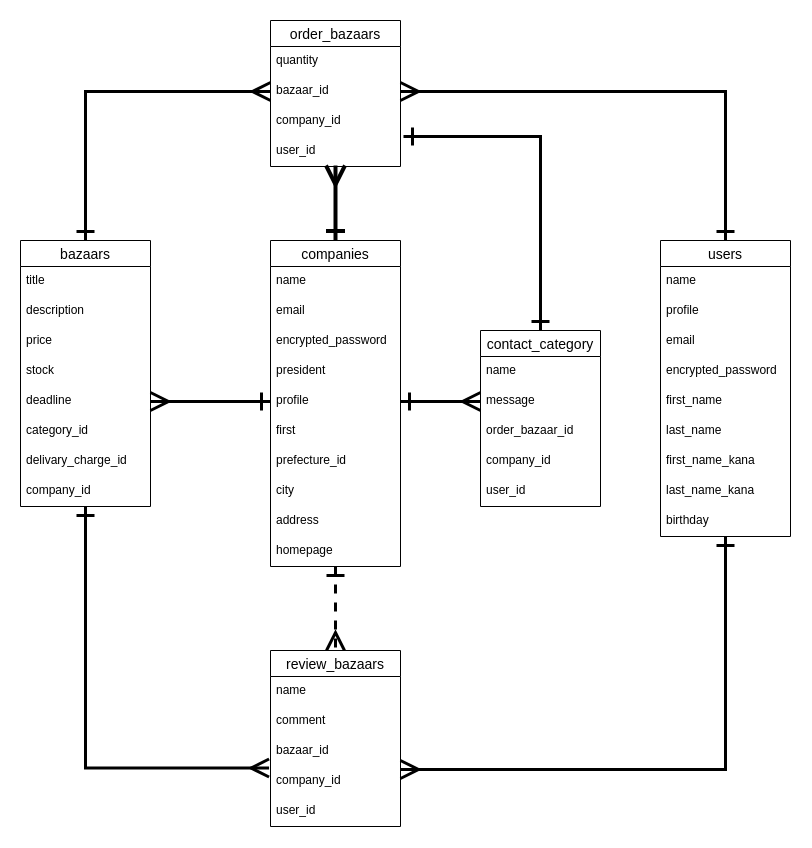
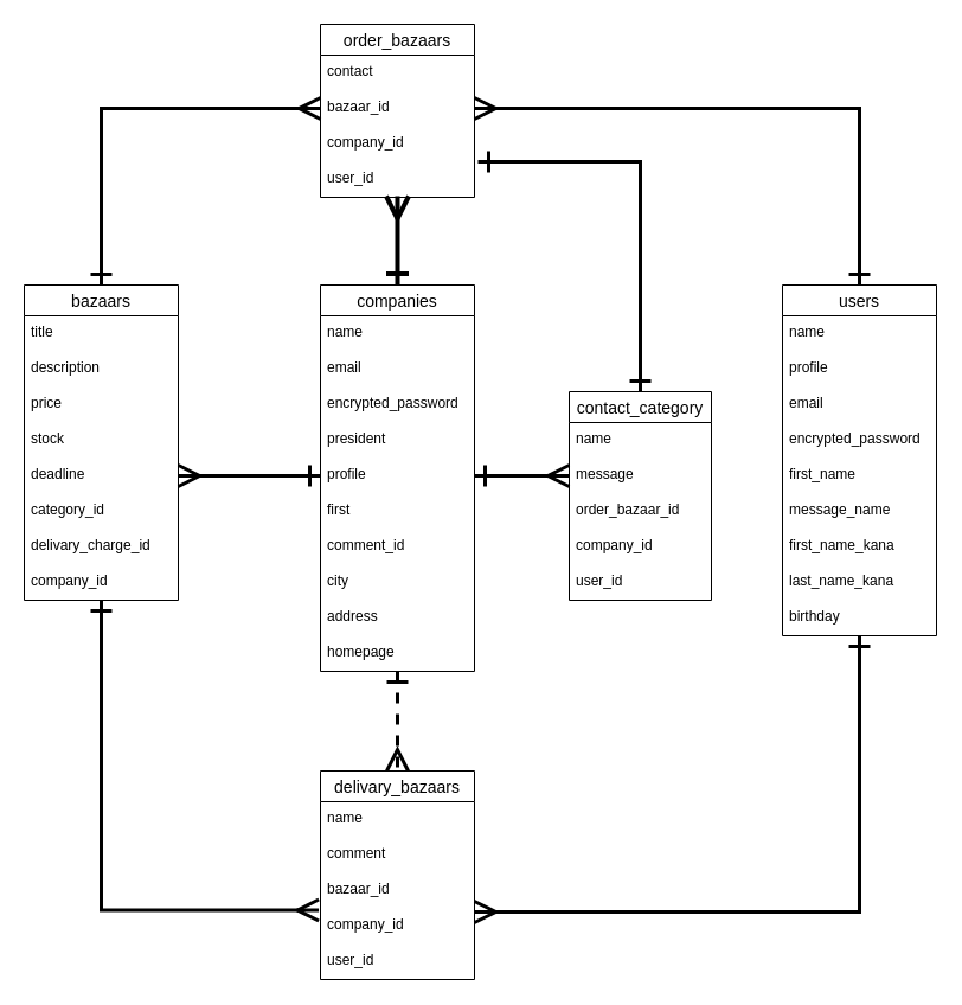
  <mxCell id="0" />
  <mxCell id="1" parent="0" />
  <mxCell id="2" style="edgeStyle=orthogonalEdgeStyle;rounded=0;jumpSize=6;orthogonalLoop=1;jettySize=auto;html=1;entryX=0.5;entryY=0;entryDx=0;entryDy=0;startArrow=ERone;startFill=0;startSize=14;endArrow=ERmany;endFill=0;endSize=14;strokeWidth=3;dashed=1;" parent="1" source="4" target="33" edge="1"><mxGeometry relative="1" as="geometry" /></mxCell>
  <mxCell id="3" style="edgeStyle=orthogonalEdgeStyle;rounded=0;orthogonalLoop=1;jettySize=auto;html=1;entryX=0.5;entryY=0.967;entryDx=0;entryDy=0;entryPerimeter=0;strokeWidth=4;endSize=14;startSize=14;startArrow=ERone;startFill=0;endArrow=ERmany;endFill=0;" parent="1" source="4" target="44" edge="1"><mxGeometry relative="1" as="geometry" /></mxCell>
  <mxCell id="4" value="companies" style="swimlane;fontStyle=0;childLayout=stackLayout;horizontal=1;startSize=26;horizontalStack=0;resizeParent=1;resizeParentMax=0;resizeLast=0;collapsible=1;marginBottom=0;align=center;fontSize=14;" parent="1" vertex="1"><mxGeometry x="270" y="240" width="130" height="326" as="geometry" /></mxCell>
  <mxCell id="5" value="name" style="text;strokeColor=none;fillColor=none;spacingLeft=4;spacingRight=4;overflow=hidden;rotatable=0;points=[[0,0.5],[1,0.5]];portConstraint=eastwest;fontSize=12;" parent="4" vertex="1"><mxGeometry y="26" width="130" height="30" as="geometry" /></mxCell>
  <mxCell id="6" value="email" style="text;strokeColor=none;fillColor=none;spacingLeft=4;spacingRight=4;overflow=hidden;rotatable=0;points=[[0,0.5],[1,0.5]];portConstraint=eastwest;fontSize=12;" parent="4" vertex="1"><mxGeometry y="56" width="130" height="30" as="geometry" /></mxCell>
  <mxCell id="7" value="encrypted_password" style="text;strokeColor=none;fillColor=none;spacingLeft=4;spacingRight=4;overflow=hidden;rotatable=0;points=[[0,0.5],[1,0.5]];portConstraint=eastwest;fontSize=12;" parent="4" vertex="1"><mxGeometry y="86" width="130" height="30" as="geometry" /></mxCell>
  <mxCell id="8" value="president" style="text;strokeColor=none;fillColor=none;spacingLeft=4;spacingRight=4;overflow=hidden;rotatable=0;points=[[0,0.5],[1,0.5]];portConstraint=eastwest;fontSize=12;" parent="4" vertex="1"><mxGeometry y="116" width="130" height="30" as="geometry" /></mxCell>
  <mxCell id="9" value="profile" style="text;strokeColor=none;fillColor=none;spacingLeft=4;spacingRight=4;overflow=hidden;rotatable=0;points=[[0,0.5],[1,0.5]];portConstraint=eastwest;fontSize=12;" parent="4" vertex="1"><mxGeometry y="146" width="130" height="30" as="geometry" /></mxCell>
  <mxCell id="10" value="first" style="text;strokeColor=none;fillColor=none;spacingLeft=4;spacingRight=4;overflow=hidden;rotatable=0;points=[[0,0.5],[1,0.5]];portConstraint=eastwest;fontSize=12;" parent="4" vertex="1"><mxGeometry y="176" width="130" height="30" as="geometry" /></mxCell>
- <mxCell id="11" value="prefecture_id" style="text;strokeColor=none;fillColor=none;spacingLeft=4;spacingRight=4;overflow=hidden;rotatable=0;points=[[0,0.5],[1,0.5]];portConstraint=eastwest;fontSize=12;" parent="4" vertex="1"><mxGeometry y="206" width="130" height="30" as="geometry" /></mxCell>
+ <mxCell id="11" value="comment_id" style="text;strokeColor=none;fillColor=none;spacingLeft=4;spacingRight=4;overflow=hidden;rotatable=0;points=[[0,0.5],[1,0.5]];portConstraint=eastwest;fontSize=12;" parent="4" vertex="1"><mxGeometry y="206" width="130" height="30" as="geometry" /></mxCell>
  <mxCell id="12" value="city" style="text;strokeColor=none;fillColor=none;spacingLeft=4;spacingRight=4;overflow=hidden;rotatable=0;points=[[0,0.5],[1,0.5]];portConstraint=eastwest;fontSize=12;" parent="4" vertex="1"><mxGeometry y="236" width="130" height="30" as="geometry" /></mxCell>
  <mxCell id="13" value="address" style="text;strokeColor=none;fillColor=none;spacingLeft=4;spacingRight=4;overflow=hidden;rotatable=0;points=[[0,0.5],[1,0.5]];portConstraint=eastwest;fontSize=12;" parent="4" vertex="1"><mxGeometry y="266" width="130" height="30" as="geometry" /></mxCell>
  <mxCell id="14" value="homepage" style="text;strokeColor=none;fillColor=none;spacingLeft=4;spacingRight=4;overflow=hidden;rotatable=0;points=[[0,0.5],[1,0.5]];portConstraint=eastwest;fontSize=12;" parent="4" vertex="1"><mxGeometry y="296" width="130" height="30" as="geometry" /></mxCell>
  <mxCell id="15" value="contact_category" style="swimlane;fontStyle=0;childLayout=stackLayout;horizontal=1;startSize=26;horizontalStack=0;resizeParent=1;resizeParentMax=0;resizeLast=0;collapsible=1;marginBottom=0;align=center;fontSize=14;" parent="1" vertex="1"><mxGeometry x="480" y="330" width="120" height="176" as="geometry" /></mxCell>
  <mxCell id="16" value="name" style="text;strokeColor=none;fillColor=none;spacingLeft=4;spacingRight=4;overflow=hidden;rotatable=0;points=[[0,0.5],[1,0.5]];portConstraint=eastwest;fontSize=12;" parent="15" vertex="1"><mxGeometry y="26" width="120" height="30" as="geometry" /></mxCell>
  <mxCell id="17" value="message" style="text;strokeColor=none;fillColor=none;spacingLeft=4;spacingRight=4;overflow=hidden;rotatable=0;points=[[0,0.5],[1,0.5]];portConstraint=eastwest;fontSize=12;" parent="15" vertex="1"><mxGeometry y="56" width="120" height="30" as="geometry" /></mxCell>
  <mxCell id="18" value="order_bazaar_id" style="text;strokeColor=none;fillColor=none;spacingLeft=4;spacingRight=4;overflow=hidden;rotatable=0;points=[[0,0.5],[1,0.5]];portConstraint=eastwest;fontSize=12;" parent="15" vertex="1"><mxGeometry y="86" width="120" height="30" as="geometry" /></mxCell>
  <mxCell id="19" value="company_id" style="text;strokeColor=none;fillColor=none;spacingLeft=4;spacingRight=4;overflow=hidden;rotatable=0;points=[[0,0.5],[1,0.5]];portConstraint=eastwest;fontSize=12;" parent="15" vertex="1"><mxGeometry y="116" width="120" height="30" as="geometry" /></mxCell>
  <mxCell id="20" value="user_id" style="text;strokeColor=none;fillColor=none;spacingLeft=4;spacingRight=4;overflow=hidden;rotatable=0;points=[[0,0.5],[1,0.5]];portConstraint=eastwest;fontSize=12;" parent="15" vertex="1"><mxGeometry y="146" width="120" height="30" as="geometry" /></mxCell>
  <mxCell id="21" style="edgeStyle=orthogonalEdgeStyle;rounded=0;jumpSize=6;orthogonalLoop=1;jettySize=auto;html=1;exitX=0.5;exitY=0;exitDx=0;exitDy=0;entryX=1;entryY=0.5;entryDx=0;entryDy=0;startArrow=ERone;startFill=0;startSize=14;endArrow=ERmany;endFill=0;endSize=14;strokeWidth=3;" parent="1" source="23" target="42" edge="1"><mxGeometry relative="1" as="geometry" /></mxCell>
  <mxCell id="22" style="edgeStyle=orthogonalEdgeStyle;rounded=0;jumpSize=6;orthogonalLoop=1;jettySize=auto;html=1;entryX=1;entryY=0.1;entryDx=0;entryDy=0;entryPerimeter=0;startArrow=ERone;startFill=0;startSize=14;endArrow=ERmany;endFill=0;endSize=14;strokeWidth=3;" parent="1" source="23" target="37" edge="1"><mxGeometry relative="1" as="geometry" /></mxCell>
  <mxCell id="23" value="users" style="swimlane;fontStyle=0;childLayout=stackLayout;horizontal=1;startSize=26;horizontalStack=0;resizeParent=1;resizeParentMax=0;resizeLast=0;collapsible=1;marginBottom=0;align=center;fontSize=14;" parent="1" vertex="1"><mxGeometry x="660" y="240" width="130" height="296" as="geometry" /></mxCell>
  <mxCell id="24" value="name" style="text;strokeColor=none;fillColor=none;spacingLeft=4;spacingRight=4;overflow=hidden;rotatable=0;points=[[0,0.5],[1,0.5]];portConstraint=eastwest;fontSize=12;" parent="23" vertex="1"><mxGeometry y="26" width="130" height="30" as="geometry" /></mxCell>
  <mxCell id="25" value="profile" style="text;strokeColor=none;fillColor=none;spacingLeft=4;spacingRight=4;overflow=hidden;rotatable=0;points=[[0,0.5],[1,0.5]];portConstraint=eastwest;fontSize=12;" parent="23" vertex="1"><mxGeometry y="56" width="130" height="30" as="geometry" /></mxCell>
  <mxCell id="26" value="email" style="text;strokeColor=none;fillColor=none;spacingLeft=4;spacingRight=4;overflow=hidden;rotatable=0;points=[[0,0.5],[1,0.5]];portConstraint=eastwest;fontSize=12;" parent="23" vertex="1"><mxGeometry y="86" width="130" height="30" as="geometry" /></mxCell>
  <mxCell id="27" value="encrypted_password" style="text;strokeColor=none;fillColor=none;spacingLeft=4;spacingRight=4;overflow=hidden;rotatable=0;points=[[0,0.5],[1,0.5]];portConstraint=eastwest;fontSize=12;" parent="23" vertex="1"><mxGeometry y="116" width="130" height="30" as="geometry" /></mxCell>
  <mxCell id="28" value="first_name" style="text;strokeColor=none;fillColor=none;spacingLeft=4;spacingRight=4;overflow=hidden;rotatable=0;points=[[0,0.5],[1,0.5]];portConstraint=eastwest;fontSize=12;" parent="23" vertex="1"><mxGeometry y="146" width="130" height="30" as="geometry" /></mxCell>
- <mxCell id="29" value="last_name" style="text;strokeColor=none;fillColor=none;spacingLeft=4;spacingRight=4;overflow=hidden;rotatable=0;points=[[0,0.5],[1,0.5]];portConstraint=eastwest;fontSize=12;" parent="23" vertex="1"><mxGeometry y="176" width="130" height="30" as="geometry" /></mxCell>
+ <mxCell id="29" value="message_name" style="text;strokeColor=none;fillColor=none;spacingLeft=4;spacingRight=4;overflow=hidden;rotatable=0;points=[[0,0.5],[1,0.5]];portConstraint=eastwest;fontSize=12;" parent="23" vertex="1"><mxGeometry y="176" width="130" height="30" as="geometry" /></mxCell>
  <mxCell id="30" value="first_name_kana" style="text;strokeColor=none;fillColor=none;spacingLeft=4;spacingRight=4;overflow=hidden;rotatable=0;points=[[0,0.5],[1,0.5]];portConstraint=eastwest;fontSize=12;" parent="23" vertex="1"><mxGeometry y="206" width="130" height="30" as="geometry" /></mxCell>
  <mxCell id="31" value="last_name_kana" style="text;strokeColor=none;fillColor=none;spacingLeft=4;spacingRight=4;overflow=hidden;rotatable=0;points=[[0,0.5],[1,0.5]];portConstraint=eastwest;fontSize=12;" parent="23" vertex="1"><mxGeometry y="236" width="130" height="30" as="geometry" /></mxCell>
  <mxCell id="32" value="birthday" style="text;strokeColor=none;fillColor=none;spacingLeft=4;spacingRight=4;overflow=hidden;rotatable=0;points=[[0,0.5],[1,0.5]];portConstraint=eastwest;fontSize=12;" parent="23" vertex="1"><mxGeometry y="266" width="130" height="30" as="geometry" /></mxCell>
- <mxCell id="33" value="review_bazaars" style="swimlane;fontStyle=0;childLayout=stackLayout;horizontal=1;startSize=26;horizontalStack=0;resizeParent=1;resizeParentMax=0;resizeLast=0;collapsible=1;marginBottom=0;align=center;fontSize=14;" parent="1" vertex="1"><mxGeometry x="270" y="650" width="130" height="176" as="geometry" /></mxCell>
+ <mxCell id="33" value="delivary_bazaars" style="swimlane;fontStyle=0;childLayout=stackLayout;horizontal=1;startSize=26;horizontalStack=0;resizeParent=1;resizeParentMax=0;resizeLast=0;collapsible=1;marginBottom=0;align=center;fontSize=14;" parent="1" vertex="1"><mxGeometry x="270" y="650" width="130" height="176" as="geometry" /></mxCell>
  <mxCell id="34" value="name" style="text;strokeColor=none;fillColor=none;spacingLeft=4;spacingRight=4;overflow=hidden;rotatable=0;points=[[0,0.5],[1,0.5]];portConstraint=eastwest;fontSize=12;" parent="33" vertex="1"><mxGeometry y="26" width="130" height="30" as="geometry" /></mxCell>
  <mxCell id="35" value="comment" style="text;strokeColor=none;fillColor=none;spacingLeft=4;spacingRight=4;overflow=hidden;rotatable=0;points=[[0,0.5],[1,0.5]];portConstraint=eastwest;fontSize=12;" parent="33" vertex="1"><mxGeometry y="56" width="130" height="30" as="geometry" /></mxCell>
  <mxCell id="36" value="bazaar_id" style="text;strokeColor=none;fillColor=none;spacingLeft=4;spacingRight=4;overflow=hidden;rotatable=0;points=[[0,0.5],[1,0.5]];portConstraint=eastwest;fontSize=12;" parent="33" vertex="1"><mxGeometry y="86" width="130" height="30" as="geometry" /></mxCell>
  <mxCell id="37" value="company_id" style="text;strokeColor=none;fillColor=none;spacingLeft=4;spacingRight=4;overflow=hidden;rotatable=0;points=[[0,0.5],[1,0.5]];portConstraint=eastwest;fontSize=12;" parent="33" vertex="1"><mxGeometry y="116" width="130" height="30" as="geometry" /></mxCell>
  <mxCell id="38" value="user_id" style="text;strokeColor=none;fillColor=none;spacingLeft=4;spacingRight=4;overflow=hidden;rotatable=0;points=[[0,0.5],[1,0.5]];portConstraint=eastwest;fontSize=12;" parent="33" vertex="1"><mxGeometry y="146" width="130" height="30" as="geometry" /></mxCell>
  <mxCell id="39" style="edgeStyle=orthogonalEdgeStyle;rounded=0;orthogonalLoop=1;jettySize=auto;html=1;entryX=0.5;entryY=0;entryDx=0;entryDy=0;startArrow=ERone;startFill=0;endArrow=ERone;endFill=0;strokeWidth=3;endSize=14;startSize=14;exitX=1.023;exitY=0;exitDx=0;exitDy=0;exitPerimeter=0;" parent="1" source="44" target="15" edge="1"><mxGeometry relative="1" as="geometry"><Array as="points"><mxPoint x="540" y="136" /></Array></mxGeometry></mxCell>
  <mxCell id="40" value="order_bazaars" style="swimlane;fontStyle=0;childLayout=stackLayout;horizontal=1;startSize=26;horizontalStack=0;resizeParent=1;resizeParentMax=0;resizeLast=0;collapsible=1;marginBottom=0;align=center;fontSize=14;" parent="1" vertex="1"><mxGeometry x="270" y="20" width="130" height="146" as="geometry" /></mxCell>
- <mxCell id="41" value="quantity" style="text;strokeColor=none;fillColor=none;spacingLeft=4;spacingRight=4;overflow=hidden;rotatable=0;points=[[0,0.5],[1,0.5]];portConstraint=eastwest;fontSize=12;" parent="40" vertex="1"><mxGeometry y="26" width="130" height="30" as="geometry" /></mxCell>
+ <mxCell id="41" value="contact" style="text;strokeColor=none;fillColor=none;spacingLeft=4;spacingRight=4;overflow=hidden;rotatable=0;points=[[0,0.5],[1,0.5]];portConstraint=eastwest;fontSize=12;" parent="40" vertex="1"><mxGeometry y="26" width="130" height="30" as="geometry" /></mxCell>
  <mxCell id="42" value="bazaar_id" style="text;strokeColor=none;fillColor=none;spacingLeft=4;spacingRight=4;overflow=hidden;rotatable=0;points=[[0,0.5],[1,0.5]];portConstraint=eastwest;fontSize=12;" parent="40" vertex="1"><mxGeometry y="56" width="130" height="30" as="geometry" /></mxCell>
  <mxCell id="43" value="company_id" style="text;strokeColor=none;fillColor=none;spacingLeft=4;spacingRight=4;overflow=hidden;rotatable=0;points=[[0,0.5],[1,0.5]];portConstraint=eastwest;fontSize=12;" parent="40" vertex="1"><mxGeometry y="86" width="130" height="30" as="geometry" /></mxCell>
  <mxCell id="44" value="user_id" style="text;strokeColor=none;fillColor=none;spacingLeft=4;spacingRight=4;overflow=hidden;rotatable=0;points=[[0,0.5],[1,0.5]];portConstraint=eastwest;fontSize=12;" parent="40" vertex="1"><mxGeometry y="116" width="130" height="30" as="geometry" /></mxCell>
  <mxCell id="45" style="edgeStyle=orthogonalEdgeStyle;rounded=0;jumpSize=6;orthogonalLoop=1;jettySize=auto;html=1;exitX=0.5;exitY=0;exitDx=0;exitDy=0;entryX=0;entryY=0.5;entryDx=0;entryDy=0;startArrow=ERone;startFill=0;startSize=14;endArrow=ERmany;endFill=0;endSize=14;strokeWidth=3;" parent="1" source="47" target="42" edge="1"><mxGeometry relative="1" as="geometry" /></mxCell>
  <mxCell id="46" style="edgeStyle=orthogonalEdgeStyle;rounded=0;orthogonalLoop=1;jettySize=auto;html=1;entryX=-0.011;entryY=0.051;entryDx=0;entryDy=0;entryPerimeter=0;startArrow=ERone;startFill=0;startSize=14;endArrow=ERmany;endFill=0;endSize=14;strokeWidth=3;" parent="1" source="47" target="37" edge="1"><mxGeometry relative="1" as="geometry" /></mxCell>
  <mxCell id="47" value="bazaars" style="swimlane;fontStyle=0;childLayout=stackLayout;horizontal=1;startSize=26;horizontalStack=0;resizeParent=1;resizeParentMax=0;resizeLast=0;collapsible=1;marginBottom=0;align=center;fontSize=14;" parent="1" vertex="1"><mxGeometry x="20" y="240" width="130" height="266" as="geometry" /></mxCell>
  <mxCell id="48" value="title" style="text;strokeColor=none;fillColor=none;spacingLeft=4;spacingRight=4;overflow=hidden;rotatable=0;points=[[0,0.5],[1,0.5]];portConstraint=eastwest;fontSize=12;" parent="47" vertex="1"><mxGeometry y="26" width="130" height="30" as="geometry" /></mxCell>
  <mxCell id="49" value="description" style="text;strokeColor=none;fillColor=none;spacingLeft=4;spacingRight=4;overflow=hidden;rotatable=0;points=[[0,0.5],[1,0.5]];portConstraint=eastwest;fontSize=12;" parent="47" vertex="1"><mxGeometry y="56" width="130" height="30" as="geometry" /></mxCell>
  <mxCell id="50" value="price" style="text;strokeColor=none;fillColor=none;spacingLeft=4;spacingRight=4;overflow=hidden;rotatable=0;points=[[0,0.5],[1,0.5]];portConstraint=eastwest;fontSize=12;" parent="47" vertex="1"><mxGeometry y="86" width="130" height="30" as="geometry" /></mxCell>
  <mxCell id="51" value="stock" style="text;strokeColor=none;fillColor=none;spacingLeft=4;spacingRight=4;overflow=hidden;rotatable=0;points=[[0,0.5],[1,0.5]];portConstraint=eastwest;fontSize=12;" parent="47" vertex="1"><mxGeometry y="116" width="130" height="30" as="geometry" /></mxCell>
  <mxCell id="52" value="deadline" style="text;strokeColor=none;fillColor=none;spacingLeft=4;spacingRight=4;overflow=hidden;rotatable=0;points=[[0,0.5],[1,0.5]];portConstraint=eastwest;fontSize=12;" parent="47" vertex="1"><mxGeometry y="146" width="130" height="30" as="geometry" /></mxCell>
  <mxCell id="53" value="category_id" style="text;strokeColor=none;fillColor=none;spacingLeft=4;spacingRight=4;overflow=hidden;rotatable=0;points=[[0,0.5],[1,0.5]];portConstraint=eastwest;fontSize=12;" parent="47" vertex="1"><mxGeometry y="176" width="130" height="30" as="geometry" /></mxCell>
  <mxCell id="54" value="delivary_charge_id" style="text;strokeColor=none;fillColor=none;spacingLeft=4;spacingRight=4;overflow=hidden;rotatable=0;points=[[0,0.5],[1,0.5]];portConstraint=eastwest;fontSize=12;" parent="47" vertex="1"><mxGeometry y="206" width="130" height="30" as="geometry" /></mxCell>
  <mxCell id="55" value="company_id" style="text;strokeColor=none;fillColor=none;spacingLeft=4;spacingRight=4;overflow=hidden;rotatable=0;points=[[0,0.5],[1,0.5]];portConstraint=eastwest;fontSize=12;" parent="47" vertex="1"><mxGeometry y="236" width="130" height="30" as="geometry" /></mxCell>
  <mxCell id="56" style="edgeStyle=orthogonalEdgeStyle;rounded=0;orthogonalLoop=1;jettySize=auto;html=1;exitX=0;exitY=0.5;exitDx=0;exitDy=0;startArrow=ERone;startFill=0;endArrow=ERmany;endFill=0;entryX=1;entryY=0.5;entryDx=0;entryDy=0;jumpSize=6;endSize=14;startSize=14;strokeWidth=3;" parent="1" source="9" target="52" edge="1"><mxGeometry relative="1" as="geometry"><mxPoint x="180" y="400" as="targetPoint" /></mxGeometry></mxCell>
  <mxCell id="57" style="edgeStyle=orthogonalEdgeStyle;rounded=0;jumpSize=6;orthogonalLoop=1;jettySize=auto;html=1;exitX=1;exitY=0.5;exitDx=0;exitDy=0;entryX=0;entryY=0.5;entryDx=0;entryDy=0;startArrow=ERone;startFill=0;startSize=14;endArrow=ERmany;endFill=0;endSize=14;strokeWidth=3;" parent="1" source="9" target="17" edge="1"><mxGeometry relative="1" as="geometry" /></mxCell>
